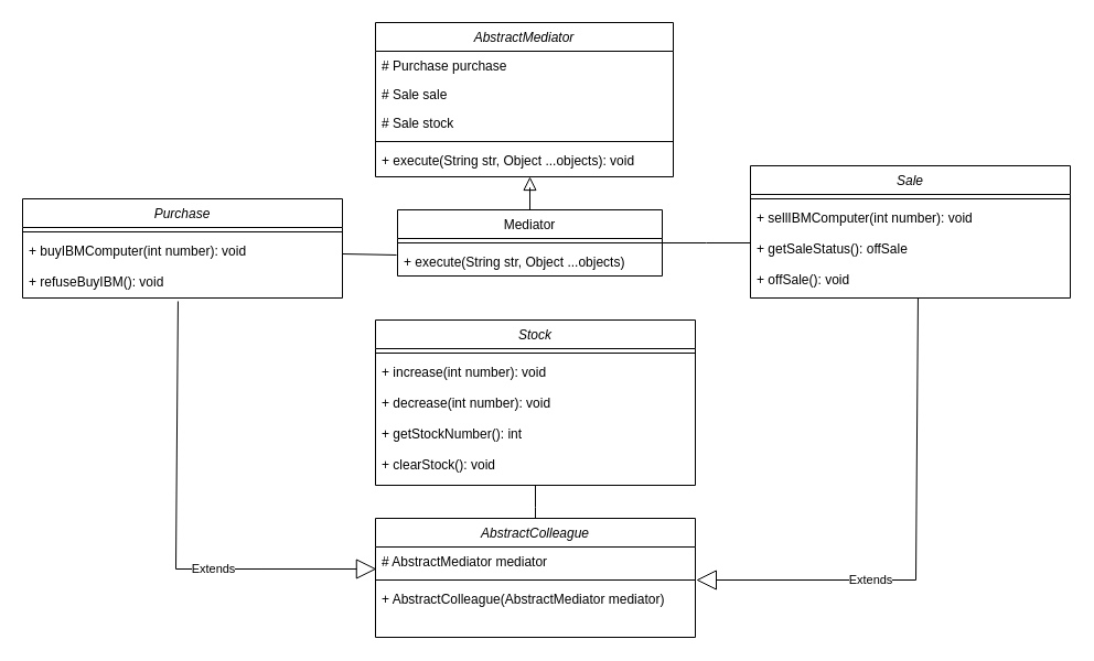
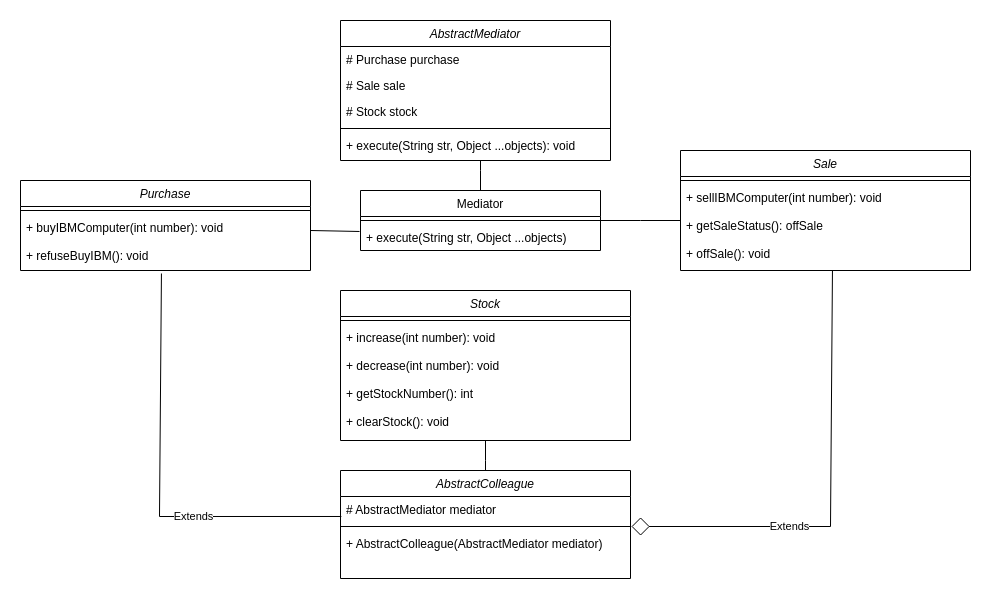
  <mxCell id="0" />
  <mxCell id="1" parent="0" />
  <mxCell id="2" value="AbstractMediator" style="swimlane;fontStyle=2;align=center;verticalAlign=top;childLayout=stackLayout;horizontal=1;startSize=26;horizontalStack=0;resizeParent=1;resizeLast=0;collapsible=1;marginBottom=0;rounded=0;shadow=0;strokeWidth=1;" parent="1" vertex="1"><mxGeometry x="340" y="20" width="270" height="140" as="geometry"><mxRectangle x="230" y="140" width="160" height="26" as="alternateBounds" /></mxGeometry></mxCell>
  <mxCell id="3" value="# Purchase purchase" style="text;align=left;verticalAlign=top;spacingLeft=4;spacingRight=4;overflow=hidden;rotatable=0;points=[[0,0.5],[1,0.5]];portConstraint=eastwest;" parent="2" vertex="1"><mxGeometry y="26" width="270" height="26" as="geometry" /></mxCell>
  <mxCell id="4" value="# Sale sale" style="text;align=left;verticalAlign=top;spacingLeft=4;spacingRight=4;overflow=hidden;rotatable=0;points=[[0,0.5],[1,0.5]];portConstraint=eastwest;rounded=0;shadow=0;html=0;" parent="2" vertex="1"><mxGeometry y="52" width="270" height="26" as="geometry" /></mxCell>
- <mxCell id="5" value="# Sale stock" style="text;align=left;verticalAlign=top;spacingLeft=4;spacingRight=4;overflow=hidden;rotatable=0;points=[[0,0.5],[1,0.5]];portConstraint=eastwest;rounded=0;shadow=0;html=0;" parent="2" vertex="1"><mxGeometry y="78" width="270" height="26" as="geometry" /></mxCell>
+ <mxCell id="5" value="# Stock stock" style="text;align=left;verticalAlign=top;spacingLeft=4;spacingRight=4;overflow=hidden;rotatable=0;points=[[0,0.5],[1,0.5]];portConstraint=eastwest;rounded=0;shadow=0;html=0;" parent="2" vertex="1"><mxGeometry y="78" width="270" height="26" as="geometry" /></mxCell>
  <mxCell id="6" value="" style="line;html=1;strokeWidth=1;align=left;verticalAlign=middle;spacingTop=-1;spacingLeft=3;spacingRight=3;rotatable=0;labelPosition=right;points=[];portConstraint=eastwest;" parent="2" vertex="1"><mxGeometry y="104" width="270" height="8" as="geometry" /></mxCell>
  <mxCell id="7" value="+ execute(String str, Object ...objects): void" style="text;align=left;verticalAlign=top;spacingLeft=4;spacingRight=4;overflow=hidden;rotatable=0;points=[[0,0.5],[1,0.5]];portConstraint=eastwest;" parent="2" vertex="1"><mxGeometry y="112" width="270" height="28" as="geometry" /></mxCell>
  <mxCell id="8" value="Mediator&#10;" style="swimlane;fontStyle=0;align=center;verticalAlign=top;childLayout=stackLayout;horizontal=1;startSize=26;horizontalStack=0;resizeParent=1;resizeLast=0;collapsible=1;marginBottom=0;rounded=0;shadow=0;strokeWidth=1;" parent="1" vertex="1"><mxGeometry x="360" y="190" width="240" height="60" as="geometry"><mxRectangle x="130" y="380" width="160" height="26" as="alternateBounds" /></mxGeometry></mxCell>
  <mxCell id="9" value="" style="line;html=1;strokeWidth=1;align=left;verticalAlign=middle;spacingTop=-1;spacingLeft=3;spacingRight=3;rotatable=0;labelPosition=right;points=[];portConstraint=eastwest;" parent="8" vertex="1"><mxGeometry y="26" width="240" height="8" as="geometry" /></mxCell>
  <mxCell id="10" value="" style="endArrow=none;html=1;edgeStyle=orthogonalEdgeStyle;rounded=0;entryX=-0.004;entryY=0.269;entryDx=0;entryDy=0;entryPerimeter=0;" edge="1" parent="8" target="11"><mxGeometry relative="1" as="geometry"><mxPoint x="-50" y="40" as="sourcePoint" /><mxPoint x="110" y="40" as="targetPoint" /></mxGeometry></mxCell>
  <mxCell id="11" value="+ execute(String str, Object ...objects)" style="text;align=left;verticalAlign=top;spacingLeft=4;spacingRight=4;overflow=hidden;rotatable=0;points=[[0,0.5],[1,0.5]];portConstraint=eastwest;fontStyle=0" parent="8" vertex="1"><mxGeometry y="34" width="240" height="26" as="geometry" /></mxCell>
- <mxCell id="12" value="" style="endArrow=block;endSize=10;endFill=0;shadow=0;strokeWidth=1;rounded=0;curved=0;edgeStyle=elbowEdgeStyle;elbow=vertical;" parent="1" source="8" target="2" edge="1"><mxGeometry width="160" relative="1" as="geometry"><mxPoint x="320" y="103" as="sourcePoint" /><mxPoint x="320" y="103" as="targetPoint" /><Array as="points"><mxPoint x="480" y="170" /></Array></mxGeometry></mxCell>
+ <mxCell id="12" value="" style="endArrow=none;endSize=10;endFill=0;shadow=0;strokeWidth=1;rounded=0;curved=0;edgeStyle=elbowEdgeStyle;elbow=vertical;" parent="1" source="8" target="2" edge="1"><mxGeometry width="160" relative="1" as="geometry"><mxPoint x="320" y="103" as="sourcePoint" /><mxPoint x="320" y="103" as="targetPoint" /><Array as="points"><mxPoint x="480" y="170" /></Array></mxGeometry></mxCell>
  <mxCell id="13" value="AbstractColleague" style="swimlane;fontStyle=2;align=center;verticalAlign=top;childLayout=stackLayout;horizontal=1;startSize=26;horizontalStack=0;resizeParent=1;resizeLast=0;collapsible=1;marginBottom=0;rounded=0;shadow=0;strokeWidth=1;" vertex="1" parent="1"><mxGeometry x="340" y="470" width="290" height="108" as="geometry"><mxRectangle x="230" y="140" width="160" height="26" as="alternateBounds" /></mxGeometry></mxCell>
  <mxCell id="14" value="# AbstractMediator mediator" style="text;align=left;verticalAlign=top;spacingLeft=4;spacingRight=4;overflow=hidden;rotatable=0;points=[[0,0.5],[1,0.5]];portConstraint=eastwest;" vertex="1" parent="13"><mxGeometry y="26" width="290" height="26" as="geometry" /></mxCell>
  <mxCell id="15" value="" style="line;html=1;strokeWidth=1;align=left;verticalAlign=middle;spacingTop=-1;spacingLeft=3;spacingRight=3;rotatable=0;labelPosition=right;points=[];portConstraint=eastwest;" vertex="1" parent="13"><mxGeometry y="52" width="290" height="8" as="geometry" /></mxCell>
  <mxCell id="16" value="+ AbstractColleague(AbstractMediator mediator)" style="text;align=left;verticalAlign=top;spacingLeft=4;spacingRight=4;overflow=hidden;rotatable=0;points=[[0,0.5],[1,0.5]];portConstraint=eastwest;fontStyle=0" vertex="1" parent="13"><mxGeometry y="60" width="290" height="28" as="geometry" /></mxCell>
  <mxCell id="17" value="Sale" style="swimlane;fontStyle=2;align=center;verticalAlign=top;childLayout=stackLayout;horizontal=1;startSize=26;horizontalStack=0;resizeParent=1;resizeLast=0;collapsible=1;marginBottom=0;rounded=0;shadow=0;strokeWidth=1;" vertex="1" parent="1"><mxGeometry x="680" y="150" width="290" height="120" as="geometry"><mxRectangle x="230" y="140" width="160" height="26" as="alternateBounds" /></mxGeometry></mxCell>
  <mxCell id="18" value="" style="line;html=1;strokeWidth=1;align=left;verticalAlign=middle;spacingTop=-1;spacingLeft=3;spacingRight=3;rotatable=0;labelPosition=right;points=[];portConstraint=eastwest;" vertex="1" parent="17"><mxGeometry y="26" width="290" height="8" as="geometry" /></mxCell>
  <mxCell id="19" value="+ sellIBMComputer(int number): void" style="text;align=left;verticalAlign=top;spacingLeft=4;spacingRight=4;overflow=hidden;rotatable=0;points=[[0,0.5],[1,0.5]];portConstraint=eastwest;fontStyle=0" vertex="1" parent="17"><mxGeometry y="34" width="290" height="28" as="geometry" /></mxCell>
  <mxCell id="20" value="+ getSaleStatus(): offSale" style="text;align=left;verticalAlign=top;spacingLeft=4;spacingRight=4;overflow=hidden;rotatable=0;points=[[0,0.5],[1,0.5]];portConstraint=eastwest;fontStyle=0" vertex="1" parent="17"><mxGeometry y="62" width="290" height="28" as="geometry" /></mxCell>
  <mxCell id="21" value="+ offSale(): void" style="text;align=left;verticalAlign=top;spacingLeft=4;spacingRight=4;overflow=hidden;rotatable=0;points=[[0,0.5],[1,0.5]];portConstraint=eastwest;fontStyle=0" vertex="1" parent="17"><mxGeometry y="90" width="290" height="28" as="geometry" /></mxCell>
- <mxCell id="22" value="Extends" style="endArrow=block;endSize=16;endFill=0;html=1;rounded=0;entryX=1.003;entryY=-0.143;entryDx=0;entryDy=0;entryPerimeter=0;exitX=0.524;exitY=1.071;exitDx=0;exitDy=0;exitPerimeter=0;" edge="1" parent="1" source="21" target="16"><mxGeometry x="0.305" width="160" relative="1" as="geometry"><mxPoint x="830" y="330" as="sourcePoint" /><mxPoint x="940" y="460" as="targetPoint" /><Array as="points"><mxPoint x="830" y="526" /></Array><mxPoint as="offset" /></mxGeometry></mxCell>
+ <mxCell id="22" value="Extends" style="endArrow=diamond;endSize=16;endFill=0;html=1;rounded=0;entryX=1.003;entryY=-0.143;entryDx=0;entryDy=0;entryPerimeter=0;exitX=0.524;exitY=1.071;exitDx=0;exitDy=0;exitPerimeter=0;" edge="1" parent="1" source="21" target="16"><mxGeometry x="0.305" width="160" relative="1" as="geometry"><mxPoint x="830" y="330" as="sourcePoint" /><mxPoint x="940" y="460" as="targetPoint" /><Array as="points"><mxPoint x="830" y="526" /></Array><mxPoint as="offset" /></mxGeometry></mxCell>
  <mxCell id="23" value="Purchase" style="swimlane;fontStyle=2;align=center;verticalAlign=top;childLayout=stackLayout;horizontal=1;startSize=26;horizontalStack=0;resizeParent=1;resizeLast=0;collapsible=1;marginBottom=0;rounded=0;shadow=0;strokeWidth=1;" vertex="1" parent="1"><mxGeometry x="20" y="180" width="290" height="90" as="geometry"><mxRectangle x="230" y="140" width="160" height="26" as="alternateBounds" /></mxGeometry></mxCell>
  <mxCell id="24" value="" style="line;html=1;strokeWidth=1;align=left;verticalAlign=middle;spacingTop=-1;spacingLeft=3;spacingRight=3;rotatable=0;labelPosition=right;points=[];portConstraint=eastwest;" vertex="1" parent="23"><mxGeometry y="26" width="290" height="8" as="geometry" /></mxCell>
  <mxCell id="25" value="+ buyIBMComputer(int number): void" style="text;align=left;verticalAlign=top;spacingLeft=4;spacingRight=4;overflow=hidden;rotatable=0;points=[[0,0.5],[1,0.5]];portConstraint=eastwest;fontStyle=0" vertex="1" parent="23"><mxGeometry y="34" width="290" height="28" as="geometry" /></mxCell>
  <mxCell id="26" value="+ refuseBuyIBM(): void" style="text;align=left;verticalAlign=top;spacingLeft=4;spacingRight=4;overflow=hidden;rotatable=0;points=[[0,0.5],[1,0.5]];portConstraint=eastwest;fontStyle=0" vertex="1" parent="23"><mxGeometry y="62" width="290" height="28" as="geometry" /></mxCell>
- <mxCell id="27" value="Extends" style="endArrow=block;endSize=16;endFill=0;html=1;rounded=0;entryX=0.003;entryY=0.769;entryDx=0;entryDy=0;entryPerimeter=0;exitX=0.486;exitY=1.107;exitDx=0;exitDy=0;exitPerimeter=0;" edge="1" parent="1" source="26" target="14"><mxGeometry x="0.305" width="160" relative="1" as="geometry"><mxPoint x="160.94" y="329.988" as="sourcePoint" /><mxPoint x="-40" y="516" as="targetPoint" /><Array as="points"><mxPoint x="159" y="516" /></Array><mxPoint as="offset" /></mxGeometry></mxCell>
+ <mxCell id="27" value="Extends" style="endArrow=none;endSize=16;endFill=0;html=1;rounded=0;entryX=0.003;entryY=0.769;entryDx=0;entryDy=0;entryPerimeter=0;exitX=0.486;exitY=1.107;exitDx=0;exitDy=0;exitPerimeter=0;" edge="1" parent="1" source="26" target="14"><mxGeometry x="0.305" width="160" relative="1" as="geometry"><mxPoint x="160.94" y="329.988" as="sourcePoint" /><mxPoint x="-40" y="516" as="targetPoint" /><Array as="points"><mxPoint x="159" y="516" /></Array><mxPoint as="offset" /></mxGeometry></mxCell>
  <mxCell id="28" value="Stock" style="swimlane;fontStyle=2;align=center;verticalAlign=top;childLayout=stackLayout;horizontal=1;startSize=26;horizontalStack=0;resizeParent=1;resizeLast=0;collapsible=1;marginBottom=0;rounded=0;shadow=0;strokeWidth=1;" vertex="1" parent="1"><mxGeometry x="340" y="290" width="290" height="150" as="geometry"><mxRectangle x="230" y="140" width="160" height="26" as="alternateBounds" /></mxGeometry></mxCell>
  <mxCell id="29" value="" style="line;html=1;strokeWidth=1;align=left;verticalAlign=middle;spacingTop=-1;spacingLeft=3;spacingRight=3;rotatable=0;labelPosition=right;points=[];portConstraint=eastwest;" vertex="1" parent="28"><mxGeometry y="26" width="290" height="8" as="geometry" /></mxCell>
  <mxCell id="30" value="+ increase(int number): void" style="text;align=left;verticalAlign=top;spacingLeft=4;spacingRight=4;overflow=hidden;rotatable=0;points=[[0,0.5],[1,0.5]];portConstraint=eastwest;fontStyle=0" vertex="1" parent="28"><mxGeometry y="34" width="290" height="28" as="geometry" /></mxCell>
  <mxCell id="31" value="+ decrease(int number): void" style="text;align=left;verticalAlign=top;spacingLeft=4;spacingRight=4;overflow=hidden;rotatable=0;points=[[0,0.5],[1,0.5]];portConstraint=eastwest;fontStyle=0" vertex="1" parent="28"><mxGeometry y="62" width="290" height="28" as="geometry" /></mxCell>
  <mxCell id="32" value="+ getStockNumber(): int" style="text;align=left;verticalAlign=top;spacingLeft=4;spacingRight=4;overflow=hidden;rotatable=0;points=[[0,0.5],[1,0.5]];portConstraint=eastwest;fontStyle=0" vertex="1" parent="28"><mxGeometry y="90" width="290" height="28" as="geometry" /></mxCell>
  <mxCell id="33" value="+ clearStock(): void" style="text;align=left;verticalAlign=top;spacingLeft=4;spacingRight=4;overflow=hidden;rotatable=0;points=[[0,0.5],[1,0.5]];portConstraint=eastwest;fontStyle=0" vertex="1" parent="28"><mxGeometry y="118" width="290" height="28" as="geometry" /></mxCell>
  <mxCell id="34" value="" style="endArrow=none;endSize=10;endFill=0;shadow=0;strokeWidth=1;rounded=0;curved=0;edgeStyle=elbowEdgeStyle;elbow=vertical;exitX=0.5;exitY=1;exitDx=0;exitDy=0;entryX=0.5;entryY=0;entryDx=0;entryDy=0;" edge="1" parent="1" source="28" target="13"><mxGeometry width="160" relative="1" as="geometry"><mxPoint x="540" y="480" as="sourcePoint" /><mxPoint x="540" y="450" as="targetPoint" /><Array as="points"><mxPoint x="540" y="460" /></Array></mxGeometry></mxCell>
  <mxCell id="35" value="" style="endArrow=none;html=1;edgeStyle=orthogonalEdgeStyle;rounded=0;exitX=1;exitY=0.5;exitDx=0;exitDy=0;" edge="1" parent="1" source="8"><mxGeometry relative="1" as="geometry"><mxPoint x="760" y="380" as="sourcePoint" /><mxPoint x="680" y="220" as="targetPoint" /></mxGeometry></mxCell>
